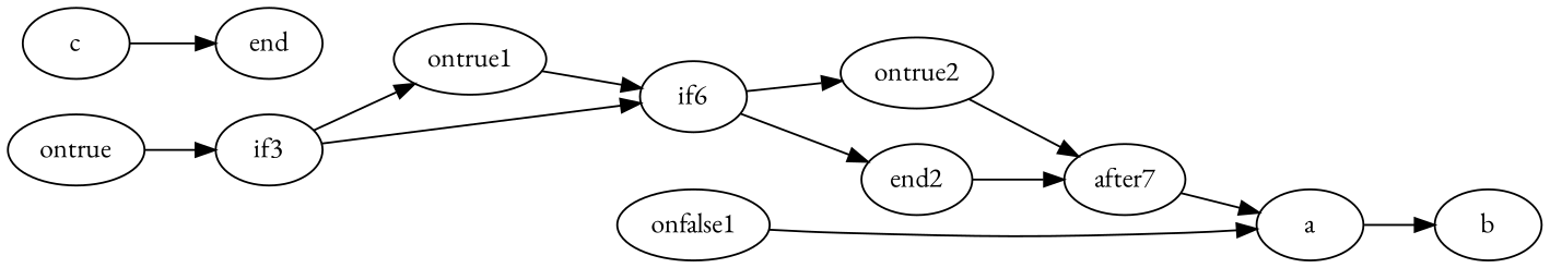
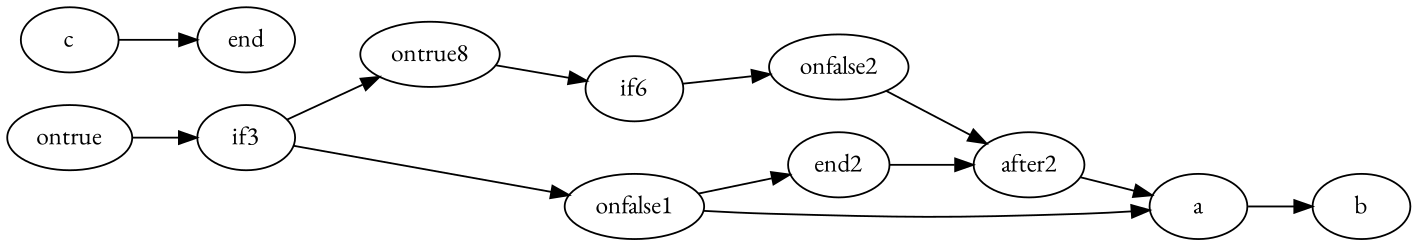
  digraph {
    fontname="EB Garamond"
    rankdir=LR
    node [fontname="EB Garamond"]
    edge [fontname="EB Garamond"]
    n1 [label=ontrue]
    n2 [label=if3]
-   ontrue1
+   ontrue1 [label=ontrue8]
    onfalse1
    n5 [label=if6]
    a
    n7 [label=end2]
-   onfalse2 [label=ontrue2]
-   after2 [label=after7]
+   onfalse2
+   after2
    b
    c
    end
    n1 -> n2
    n2 -> ontrue1
-   n2 -> n5
+   n2 -> onfalse1
    ontrue1 -> n5
    onfalse1 -> a
-   n5 -> n7
+   onfalse1 -> n7
    n5 -> onfalse2
    a -> b
    n7 -> after2
    onfalse2 -> after2
    after2 -> a
    c -> end
  }
